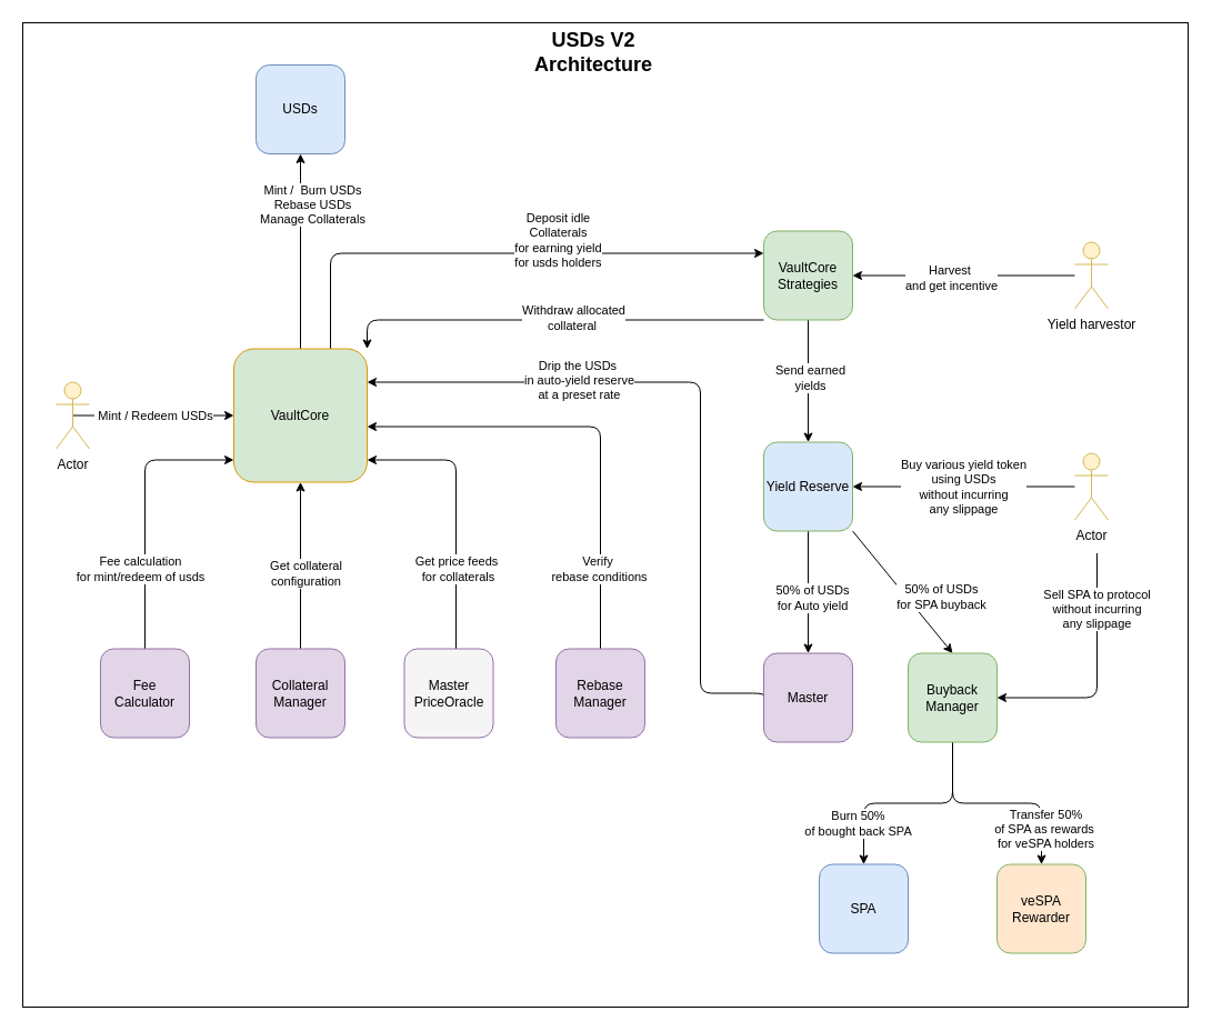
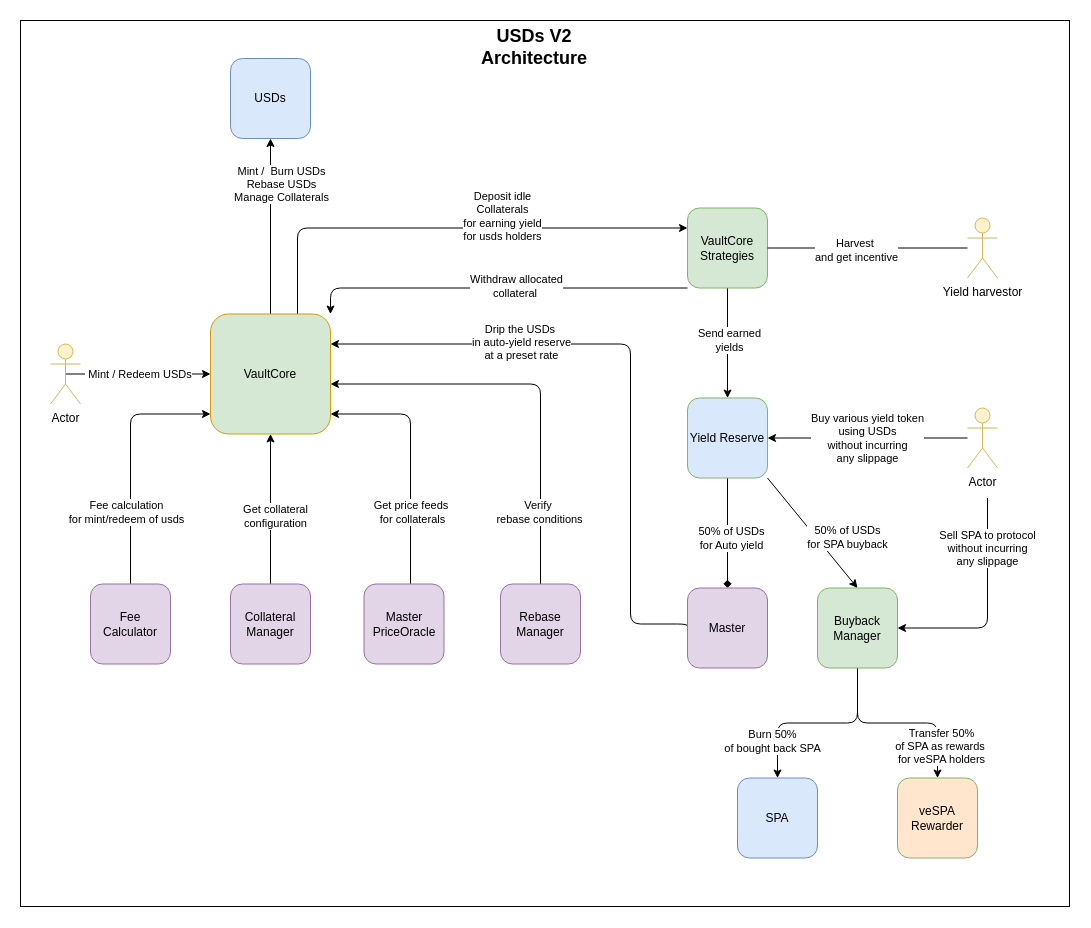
  <mxCell id="0" />
  <mxCell id="1" parent="0" />
  <mxCell id="2" value="" style="rounded=0;whiteSpace=wrap;html=1;gradientDirection=east;gradientColor=none;fillColor=none;" vertex="1" parent="1"><mxGeometry x="20" y="20" width="1049" height="886" as="geometry" /></mxCell>
  <mxCell id="3" value="USDs" style="whiteSpace=wrap;html=1;aspect=fixed;fillColor=#dae8fc;strokeColor=#6c8ebf;rounded=1;" parent="1" vertex="1"><mxGeometry x="230" y="58" width="80" height="80" as="geometry" /></mxCell>
  <mxCell id="4" style="edgeStyle=orthogonalEdgeStyle;orthogonalLoop=1;jettySize=auto;html=1;exitX=0.5;exitY=0;exitDx=0;exitDy=0;entryX=0.5;entryY=1;entryDx=0;entryDy=0;rounded=1;" parent="1" source="8" target="3" edge="1"><mxGeometry relative="1" as="geometry" /></mxCell>
  <mxCell id="5" value="Mint /&amp;nbsp; Burn USDs&lt;br&gt;Rebase USDs&lt;br&gt;Manage Collaterals" style="edgeLabel;html=1;align=center;verticalAlign=middle;resizable=0;points=[];" parent="4" vertex="1" connectable="0"><mxGeometry x="-0.183" y="2" relative="1" as="geometry"><mxPoint x="12" y="-58" as="offset" /></mxGeometry></mxCell>
  <mxCell id="6" style="edgeStyle=orthogonalEdgeStyle;orthogonalLoop=1;jettySize=auto;html=1;exitX=0.75;exitY=0;exitDx=0;exitDy=0;entryX=0;entryY=0.25;entryDx=0;entryDy=0;rounded=1;" parent="1" target="34" edge="1"><mxGeometry relative="1" as="geometry"><mxPoint x="297" y="313.5" as="sourcePoint" /><mxPoint x="627" y="243.5" as="targetPoint" /><Array as="points"><mxPoint x="297" y="227.5" /></Array></mxGeometry></mxCell>
  <mxCell id="7" value="Deposit idle&lt;br&gt;Collaterals&lt;br&gt;for earning yield &lt;br&gt;for usds holders" style="edgeLabel;html=1;align=center;verticalAlign=middle;resizable=0;points=[];" parent="6" vertex="1" connectable="0"><mxGeometry x="-0.127" y="1" relative="1" as="geometry"><mxPoint x="82" y="-11" as="offset" /></mxGeometry></mxCell>
  <mxCell id="8" value="VaultCore" style="whiteSpace=wrap;html=1;aspect=fixed;fillColor=#d5e8d4;strokeColor=#d79b00;rounded=1;" parent="1" vertex="1"><mxGeometry x="210" y="313.5" width="120" height="120" as="geometry" /></mxCell>
  <mxCell id="9" style="edgeStyle=orthogonalEdgeStyle;rounded=0;orthogonalLoop=1;jettySize=auto;html=1;entryX=0.5;entryY=1;entryDx=0;entryDy=0;" parent="1" source="11" target="8" edge="1"><mxGeometry relative="1" as="geometry" /></mxCell>
  <mxCell id="10" value="Get collateral &lt;br&gt;configuration" style="edgeLabel;html=1;align=center;verticalAlign=middle;resizable=0;points=[];" parent="9" vertex="1" connectable="0"><mxGeometry x="0.075" y="-4" relative="1" as="geometry"><mxPoint y="13" as="offset" /></mxGeometry></mxCell>
  <mxCell id="11" value="Collateral&lt;br&gt;Manager" style="whiteSpace=wrap;html=1;aspect=fixed;fillColor=#e1d5e7;strokeColor=#9673a6;rounded=1;" parent="1" vertex="1"><mxGeometry x="230" y="583.5" width="80" height="80" as="geometry" /></mxCell>
  <mxCell id="12" style="edgeStyle=orthogonalEdgeStyle;orthogonalLoop=1;jettySize=auto;html=1;rounded=1;" parent="1" source="14" edge="1"><mxGeometry relative="1" as="geometry"><mxPoint x="330" y="413.5" as="targetPoint" /><Array as="points"><mxPoint x="410" y="413.5" /><mxPoint x="330" y="413.5" /></Array></mxGeometry></mxCell>
  <mxCell id="13" value="Get price feeds&amp;nbsp;&lt;br&gt;for collaterals" style="edgeLabel;html=1;align=center;verticalAlign=middle;resizable=0;points=[];" parent="12" vertex="1" connectable="0"><mxGeometry x="-0.423" y="-1" relative="1" as="geometry"><mxPoint as="offset" /></mxGeometry></mxCell>
- <mxCell id="14" value="Master&lt;br&gt;PriceOracle&lt;br&gt;" style="whiteSpace=wrap;html=1;aspect=fixed;fillColor=#f5f5f5;strokeColor=#9673a6;rounded=1;" parent="1" vertex="1"><mxGeometry x="363.5" y="583.5" width="80" height="80" as="geometry" /></mxCell>
+ <mxCell id="14" value="Master&lt;br&gt;PriceOracle&lt;br&gt;" style="whiteSpace=wrap;html=1;aspect=fixed;fillColor=#e1d5e7;strokeColor=#9673a6;rounded=1;" parent="1" vertex="1"><mxGeometry x="363.5" y="583.5" width="80" height="80" as="geometry" /></mxCell>
  <mxCell id="15" style="edgeStyle=orthogonalEdgeStyle;orthogonalLoop=1;jettySize=auto;html=1;rounded=1;" parent="1" source="17" edge="1"><mxGeometry relative="1" as="geometry"><mxPoint x="210" y="413.5" as="targetPoint" /><Array as="points"><mxPoint x="130" y="413.5" /></Array></mxGeometry></mxCell>
  <mxCell id="16" value="Fee calculation &lt;br&gt;for mint/redeem of usds" style="edgeLabel;html=1;align=center;verticalAlign=middle;resizable=0;points=[];" parent="15" vertex="1" connectable="0"><mxGeometry y="-2" relative="1" as="geometry"><mxPoint x="-7" y="53" as="offset" /></mxGeometry></mxCell>
  <mxCell id="17" value="Fee &lt;br&gt;Calculator" style="whiteSpace=wrap;html=1;aspect=fixed;fillColor=#e1d5e7;strokeColor=#9673a6;rounded=1;" parent="1" vertex="1"><mxGeometry x="90" y="583.5" width="80" height="80" as="geometry" /></mxCell>
  <mxCell id="18" style="edgeStyle=orthogonalEdgeStyle;orthogonalLoop=1;jettySize=auto;html=1;rounded=1;" parent="1" source="20" edge="1"><mxGeometry relative="1" as="geometry"><mxPoint x="330" y="383.5" as="targetPoint" /><Array as="points"><mxPoint x="540" y="383.5" /><mxPoint x="330" y="383.5" /></Array></mxGeometry></mxCell>
  <mxCell id="19" value="Verify&amp;nbsp;&lt;br&gt;rebase conditions" style="edgeLabel;html=1;align=center;verticalAlign=middle;resizable=0;points=[];" parent="18" vertex="1" connectable="0"><mxGeometry x="-0.649" y="2" relative="1" as="geometry"><mxPoint as="offset" /></mxGeometry></mxCell>
  <mxCell id="20" value="Rebase&lt;br&gt;Manager" style="whiteSpace=wrap;html=1;aspect=fixed;fillColor=#e1d5e7;strokeColor=#9673a6;rounded=1;" parent="1" vertex="1"><mxGeometry x="500" y="583.5" width="80" height="80" as="geometry" /></mxCell>
- <mxCell id="21" style="rounded=0;orthogonalLoop=1;jettySize=auto;html=1;entryX=0.5;entryY=0;entryDx=0;entryDy=0;" parent="1" source="24" target="27" edge="1"><mxGeometry relative="1" as="geometry" /></mxCell>
+ <mxCell id="21" style="rounded=0;orthogonalLoop=1;jettySize=auto;html=1;entryX=0.5;entryY=0;entryDx=0;entryDy=0;endArrow=diamond;" parent="1" source="24" target="27" edge="1"><mxGeometry relative="1" as="geometry" /></mxCell>
  <mxCell id="22" value="50% of USDs&lt;br&gt;for Auto yield" style="edgeLabel;html=1;align=center;verticalAlign=middle;resizable=0;points=[];" parent="21" vertex="1" connectable="0"><mxGeometry x="0.091" y="3" relative="1" as="geometry"><mxPoint as="offset" /></mxGeometry></mxCell>
  <mxCell id="23" value="50% of USDs&lt;br&gt;for SPA buyback" style="rounded=0;orthogonalLoop=1;jettySize=auto;html=1;exitX=1;exitY=1;exitDx=0;exitDy=0;entryX=0.5;entryY=0;entryDx=0;entryDy=0;" parent="1" source="24" target="47" edge="1"><mxGeometry x="0.366" y="24" relative="1" as="geometry"><mxPoint as="offset" /></mxGeometry></mxCell>
  <mxCell id="24" value="Yield Reserve" style="whiteSpace=wrap;html=1;aspect=fixed;fillColor=#dae8fc;strokeColor=#82b366;rounded=1;" parent="1" vertex="1"><mxGeometry x="687" y="397.5" width="80" height="80" as="geometry" /></mxCell>
  <mxCell id="25" style="edgeStyle=orthogonalEdgeStyle;orthogonalLoop=1;jettySize=auto;html=1;exitX=0;exitY=0.5;exitDx=0;exitDy=0;entryX=1;entryY=0.25;entryDx=0;entryDy=0;rounded=1;" parent="1" source="27" target="8" edge="1"><mxGeometry relative="1" as="geometry"><Array as="points"><mxPoint x="687" y="623.5" /><mxPoint x="630" y="623.5" /><mxPoint x="630" y="343.5" /></Array></mxGeometry></mxCell>
  <mxCell id="26" value="Drip the USDs&amp;nbsp;&lt;br&gt;in auto-yield reserve&lt;br&gt;at a preset rate" style="edgeLabel;html=1;align=center;verticalAlign=middle;resizable=0;points=[];" parent="25" vertex="1" connectable="0"><mxGeometry x="0.328" y="-2" relative="1" as="geometry"><mxPoint x="-25" as="offset" /></mxGeometry></mxCell>
  <mxCell id="27" value="Master" style="whiteSpace=wrap;html=1;aspect=fixed;fillColor=#e1d5e7;strokeColor=#9673a6;rounded=1;" parent="1" vertex="1"><mxGeometry x="687" y="587.5" width="80" height="80" as="geometry" /></mxCell>
  <mxCell id="28" value="&amp;nbsp;Mint / Redeem USDs" style="edgeStyle=orthogonalEdgeStyle;rounded=0;orthogonalLoop=1;jettySize=auto;html=1;exitX=0.5;exitY=0.5;exitDx=0;exitDy=0;exitPerimeter=0;" parent="1" source="29" target="8" edge="1"><mxGeometry relative="1" as="geometry" /></mxCell>
  <mxCell id="29" value="Actor" style="shape=umlActor;verticalLabelPosition=bottom;verticalAlign=top;html=1;outlineConnect=0;fillColor=#fff2cc;strokeColor=#d6b656;" parent="1" vertex="1"><mxGeometry x="50" y="343.5" width="30" height="60" as="geometry" /></mxCell>
  <mxCell id="30" style="edgeStyle=orthogonalEdgeStyle;rounded=0;orthogonalLoop=1;jettySize=auto;html=1;exitX=0.5;exitY=1;exitDx=0;exitDy=0;" parent="1" source="34" target="24" edge="1"><mxGeometry relative="1" as="geometry" /></mxCell>
  <mxCell id="31" value="Send earned &lt;br&gt;yields" style="edgeLabel;html=1;align=center;verticalAlign=middle;resizable=0;points=[];" parent="30" vertex="1" connectable="0"><mxGeometry x="-0.06" y="1" relative="1" as="geometry"><mxPoint as="offset" /></mxGeometry></mxCell>
  <mxCell id="32" style="edgeStyle=orthogonalEdgeStyle;orthogonalLoop=1;jettySize=auto;html=1;exitX=0;exitY=1;exitDx=0;exitDy=0;entryX=1;entryY=0;entryDx=0;entryDy=0;rounded=1;" edge="1" parent="1" source="34" target="8"><mxGeometry relative="1" as="geometry"><Array as="points"><mxPoint x="330" y="287.5" /></Array></mxGeometry></mxCell>
  <mxCell id="33" value="Withdraw allocated &lt;br&gt;collateral&amp;nbsp;" style="edgeLabel;html=1;align=center;verticalAlign=middle;resizable=0;points=[];" vertex="1" connectable="0" parent="32"><mxGeometry x="-0.429" y="1" relative="1" as="geometry"><mxPoint x="-63" y="-3" as="offset" /></mxGeometry></mxCell>
  <mxCell id="34" value="VaultCore&lt;br&gt;Strategies" style="whiteSpace=wrap;html=1;aspect=fixed;fillColor=#d5e8d4;strokeColor=#82b366;rounded=1;" parent="1" vertex="1"><mxGeometry x="687" y="207.5" width="80" height="80" as="geometry" /></mxCell>
- <mxCell id="35" style="edgeStyle=orthogonalEdgeStyle;rounded=0;orthogonalLoop=1;jettySize=auto;html=1;entryX=1;entryY=0.5;entryDx=0;entryDy=0;" parent="1" source="37" target="34" edge="1"><mxGeometry relative="1" as="geometry" /></mxCell>
+ <mxCell id="35" style="edgeStyle=orthogonalEdgeStyle;rounded=0;orthogonalLoop=1;jettySize=auto;html=1;entryX=1;entryY=0.5;entryDx=0;entryDy=0;endArrow=none;" parent="1" source="37" target="34" edge="1"><mxGeometry relative="1" as="geometry" /></mxCell>
  <mxCell id="36" value="Harvest&amp;nbsp;&lt;br&gt;and get incentive" style="edgeLabel;html=1;align=center;verticalAlign=middle;resizable=0;points=[];" parent="35" vertex="1" connectable="0"><mxGeometry x="0.124" y="2" relative="1" as="geometry"><mxPoint as="offset" /></mxGeometry></mxCell>
  <mxCell id="37" value="Yield harvestor" style="shape=umlActor;verticalLabelPosition=bottom;verticalAlign=top;html=1;outlineConnect=0;fillColor=#fff2cc;strokeColor=#d6b656;" parent="1" vertex="1"><mxGeometry x="967" y="217.5" width="30" height="60" as="geometry" /></mxCell>
  <mxCell id="38" style="edgeStyle=orthogonalEdgeStyle;rounded=0;orthogonalLoop=1;jettySize=auto;html=1;" parent="1" source="42" target="24" edge="1"><mxGeometry relative="1" as="geometry" /></mxCell>
  <mxCell id="39" value="Buy various yield token &lt;br&gt;using USDs&lt;br&gt;without incurring &lt;br&gt;any slippage" style="edgeLabel;html=1;align=center;verticalAlign=middle;resizable=0;points=[];" parent="38" vertex="1" connectable="0"><mxGeometry x="0.323" relative="1" as="geometry"><mxPoint x="31" as="offset" /></mxGeometry></mxCell>
  <mxCell id="40" style="edgeStyle=orthogonalEdgeStyle;rounded=1;orthogonalLoop=1;jettySize=auto;html=1;entryX=1;entryY=0.5;entryDx=0;entryDy=0;" parent="1" edge="1"><mxGeometry relative="1" as="geometry"><mxPoint x="987" y="497.5" as="sourcePoint" /><mxPoint x="897" y="627.5" as="targetPoint" /><Array as="points"><mxPoint x="987" y="627.5" /></Array></mxGeometry></mxCell>
  <mxCell id="41" value="Sell SPA to protocol&lt;br&gt;without incurring &lt;br&gt;any slippage" style="edgeLabel;html=1;align=center;verticalAlign=middle;resizable=0;points=[];" parent="40" vertex="1" connectable="0"><mxGeometry x="-0.209" y="-1" relative="1" as="geometry"><mxPoint y="-37" as="offset" /></mxGeometry></mxCell>
  <mxCell id="42" value="Actor" style="shape=umlActor;verticalLabelPosition=bottom;verticalAlign=top;html=1;outlineConnect=0;fillColor=#fff2cc;strokeColor=#d6b656;" parent="1" vertex="1"><mxGeometry x="967" y="407.5" width="30" height="60" as="geometry" /></mxCell>
  <mxCell id="43" style="edgeStyle=orthogonalEdgeStyle;rounded=1;orthogonalLoop=1;jettySize=auto;html=1;" parent="1" source="47" target="48" edge="1"><mxGeometry relative="1" as="geometry" /></mxCell>
  <mxCell id="44" value="Transfer 50%&lt;br&gt;of SPA as rewards&amp;nbsp;&lt;br&gt;for veSPA holders" style="edgeLabel;html=1;align=center;verticalAlign=middle;resizable=0;points=[];" parent="43" vertex="1" connectable="0"><mxGeometry x="0.221" y="-2" relative="1" as="geometry"><mxPoint x="22" y="21" as="offset" /></mxGeometry></mxCell>
  <mxCell id="45" style="edgeStyle=orthogonalEdgeStyle;rounded=1;orthogonalLoop=1;jettySize=auto;html=1;" parent="1" source="47" target="49" edge="1"><mxGeometry relative="1" as="geometry" /></mxCell>
  <mxCell id="46" value="Burn 50% &lt;br&gt;of bought back SPA" style="edgeLabel;html=1;align=center;verticalAlign=middle;resizable=0;points=[];" parent="45" vertex="1" connectable="0"><mxGeometry x="0.484" relative="1" as="geometry"><mxPoint x="-6" y="12" as="offset" /></mxGeometry></mxCell>
  <mxCell id="47" value="Buyback&lt;br&gt;Manager" style="whiteSpace=wrap;html=1;aspect=fixed;fillColor=#d5e8d4;strokeColor=#82b366;rounded=1;" parent="1" vertex="1"><mxGeometry x="817" y="587.5" width="80" height="80" as="geometry" /></mxCell>
  <mxCell id="48" value="veSPA Rewarder" style="whiteSpace=wrap;html=1;aspect=fixed;fillColor=#ffe6cc;strokeColor=#82b366;rounded=1;" parent="1" vertex="1"><mxGeometry x="897" y="777.5" width="80" height="80" as="geometry" /></mxCell>
  <mxCell id="49" value="SPA" style="whiteSpace=wrap;html=1;aspect=fixed;fillColor=#dae8fc;strokeColor=#6c8ebf;rounded=1;" parent="1" vertex="1"><mxGeometry x="737" y="777.5" width="80" height="80" as="geometry" /></mxCell>
  <mxCell id="50" value="&lt;h2&gt;&lt;b&gt;USDs V2 Architecture&lt;/b&gt;&lt;/h2&gt;" style="text;html=1;strokeColor=none;fillColor=none;align=center;verticalAlign=middle;whiteSpace=wrap;rounded=0;" vertex="1" parent="1"><mxGeometry x="443.5" y="32" width="180" height="30" as="geometry" /></mxCell>
